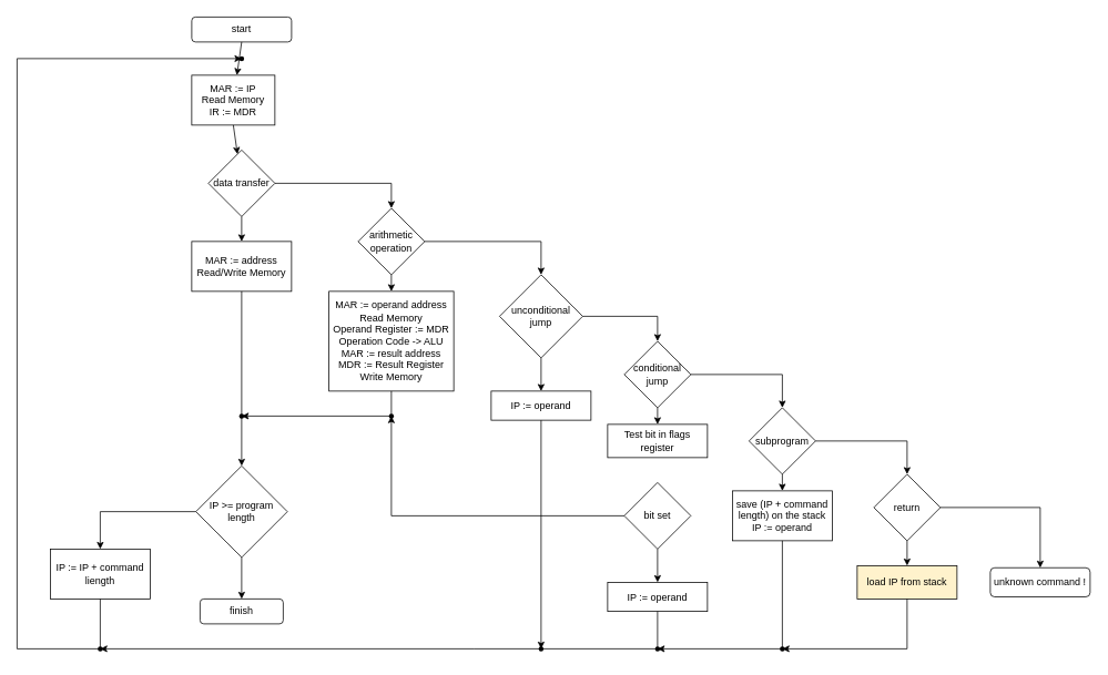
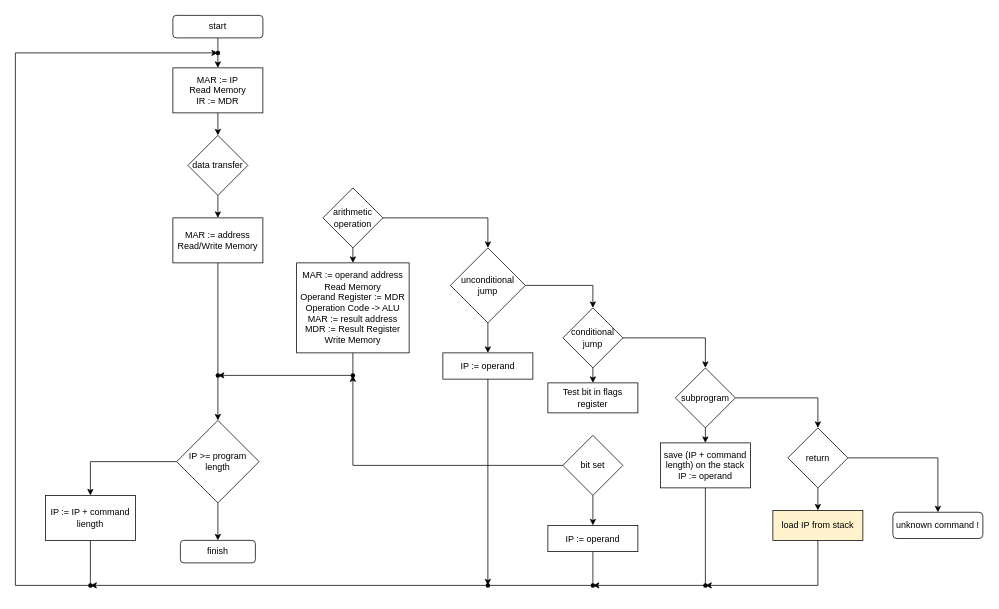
  <mxCell id="0" />
  <mxCell id="1" parent="0" />
  <mxCell id="2" value="start" style="rounded=1;whiteSpace=wrap;html=1;" vertex="1" parent="1"><mxGeometry x="230" y="20" width="120" height="30" as="geometry" /></mxCell>
- <mxCell id="3" value="MAR := IP&lt;br&gt;Read Memory&lt;br&gt;IR := MDR" style="rounded=0;whiteSpace=wrap;html=1;" vertex="1" parent="1"><mxGeometry x="230" y="90" width="100" height="60" as="geometry" /></mxCell>
+ <mxCell id="3" value="MAR := IP&lt;br&gt;Read Memory&lt;br&gt;IR := MDR" style="rounded=0;whiteSpace=wrap;html=1;" vertex="1" parent="1"><mxGeometry x="230" y="90" width="120" height="60" as="geometry" /></mxCell>
  <mxCell id="4" value="data transfer" style="rhombus;whiteSpace=wrap;html=1;" vertex="1" parent="1"><mxGeometry x="250" y="180" width="80" height="80" as="geometry" /></mxCell>
  <mxCell id="5" value="MAR := address&lt;br&gt;Read/Write Memory" style="rounded=0;whiteSpace=wrap;html=1;" vertex="1" parent="1"><mxGeometry x="230" y="290" width="120" height="60" as="geometry" /></mxCell>
  <mxCell id="6" value="IP &amp;gt;= program length" style="rhombus;whiteSpace=wrap;html=1;" vertex="1" parent="1"><mxGeometry x="235" y="560" width="110" height="110" as="geometry" /></mxCell>
  <mxCell id="7" value="" style="endArrow=classic;html=1;rounded=0;exitX=0.5;exitY=1;exitDx=0;exitDy=0;" edge="1" parent="1" source="2" target="3"><mxGeometry width="50" height="50" relative="1" as="geometry"><mxPoint x="690" y="310" as="sourcePoint" /><mxPoint x="740" y="260" as="targetPoint" /></mxGeometry></mxCell>
  <mxCell id="8" value="" style="endArrow=classic;html=1;rounded=0;exitX=0.5;exitY=1;exitDx=0;exitDy=0;" edge="1" parent="1" source="3" target="4"><mxGeometry width="50" height="50" relative="1" as="geometry"><mxPoint x="690" y="310" as="sourcePoint" /><mxPoint x="740" y="260" as="targetPoint" /></mxGeometry></mxCell>
  <mxCell id="9" value="" style="endArrow=classic;html=1;rounded=0;exitX=0.5;exitY=1;exitDx=0;exitDy=0;entryX=0.5;entryY=0;entryDx=0;entryDy=0;" edge="1" parent="1" source="4" target="5"><mxGeometry width="50" height="50" relative="1" as="geometry"><mxPoint x="690" y="310" as="sourcePoint" /><mxPoint x="740" y="260" as="targetPoint" /></mxGeometry></mxCell>
  <mxCell id="10" value="" style="endArrow=classic;html=1;rounded=0;exitX=0.5;exitY=1;exitDx=0;exitDy=0;entryX=0.5;entryY=0;entryDx=0;entryDy=0;" edge="1" parent="1" source="5" target="6"><mxGeometry width="50" height="50" relative="1" as="geometry"><mxPoint x="690" y="310" as="sourcePoint" /><mxPoint x="740" y="260" as="targetPoint" /></mxGeometry></mxCell>
  <mxCell id="11" value="IP := IP + command liength" style="rounded=0;whiteSpace=wrap;html=1;" vertex="1" parent="1"><mxGeometry x="60" y="660" width="120" height="60" as="geometry" /></mxCell>
  <mxCell id="12" value="" style="endArrow=classic;html=1;rounded=0;exitX=0;exitY=0.5;exitDx=0;exitDy=0;entryX=0.5;entryY=0;entryDx=0;entryDy=0;" edge="1" parent="1" source="6" target="11"><mxGeometry width="50" height="50" relative="1" as="geometry"><mxPoint x="150" y="415" as="sourcePoint" /><mxPoint x="200" y="365" as="targetPoint" /><Array as="points"><mxPoint x="120" y="615" /></Array></mxGeometry></mxCell>
  <mxCell id="13" value="" style="endArrow=classic;html=1;rounded=0;exitX=0.5;exitY=1;exitDx=0;exitDy=0;" edge="1" parent="1" source="11" target="52"><mxGeometry width="50" height="50" relative="1" as="geometry"><mxPoint x="-90" y="750" as="sourcePoint" /><mxPoint y="70" as="targetPoint" x="290" /><Array as="points"><mxPoint x="120" y="780" /><mxPoint x="20" y="780" /><mxPoint x="20" y="70" /></Array></mxGeometry></mxCell>
  <mxCell id="14" value="arithmetic operation" style="rhombus;whiteSpace=wrap;html=1;" vertex="1" parent="1"><mxGeometry x="430" y="250" width="80" height="80" as="geometry" /></mxCell>
- <mxCell id="15" value="" style="endArrow=classic;html=1;rounded=0;exitX=1;exitY=0.5;exitDx=0;exitDy=0;entryX=0.5;entryY=0;entryDx=0;entryDy=0;" edge="1" parent="1" source="4" target="14"><mxGeometry width="50" height="50" relative="1" as="geometry"><mxPoint x="560" y="310" as="sourcePoint" /><mxPoint x="470" y="240" as="targetPoint" /><Array as="points"><mxPoint x="470" y="220" /></Array></mxGeometry></mxCell>
  <mxCell id="16" value="MAR := operand address&lt;br&gt;Read Memory&lt;br&gt;Operand Register := MDR&lt;br&gt;Operation Code -&amp;gt; ALU&lt;br&gt;MAR := result address&lt;br&gt;MDR := Result Register&lt;br&gt;Write Memory" style="rounded=0;whiteSpace=wrap;html=1;" vertex="1" parent="1"><mxGeometry x="395" y="350" width="150" height="120" as="geometry" /></mxCell>
  <mxCell id="17" value="" style="endArrow=classic;html=1;rounded=0;exitX=0.5;exitY=1;exitDx=0;exitDy=0;" edge="1" parent="1" source="14" target="16"><mxGeometry width="50" height="50" relative="1" as="geometry"><mxPoint x="560" y="670" as="sourcePoint" /><mxPoint x="610" y="620" as="targetPoint" /></mxGeometry></mxCell>
  <mxCell id="18" value="" style="endArrow=classic;html=1;rounded=0;exitDx=0;exitDy=0;" edge="1" parent="1" source="48"><mxGeometry width="50" height="50" relative="1" as="geometry"><mxPoint x="560" y="400" as="sourcePoint" /><mxPoint y="500" as="targetPoint" x="290" /><Array as="points" /></mxGeometry></mxCell>
  <mxCell id="19" value="unconditional jump" style="rhombus;whiteSpace=wrap;html=1;" vertex="1" parent="1"><mxGeometry x="600" y="330" width="100" height="100" as="geometry" /></mxCell>
  <mxCell id="20" value="" style="endArrow=classic;html=1;rounded=0;exitX=1;exitY=0.5;exitDx=0;exitDy=0;entryX=0.5;entryY=0;entryDx=0;entryDy=0;" edge="1" parent="1" source="14" target="19"><mxGeometry width="50" height="50" relative="1" as="geometry"><mxPoint x="560" y="400" as="sourcePoint" /><mxPoint x="610" y="350" as="targetPoint" /><Array as="points"><mxPoint x="650" y="290" /></Array></mxGeometry></mxCell>
  <mxCell id="21" value="IP := operand" style="rounded=0;whiteSpace=wrap;html=1;" vertex="1" parent="1"><mxGeometry x="590" y="470" width="120" height="35" as="geometry" /></mxCell>
  <mxCell id="22" value="" style="endArrow=classic;html=1;rounded=0;entryX=0.5;entryY=0;entryDx=0;entryDy=0;exitX=0.5;exitY=1;exitDx=0;exitDy=0;" edge="1" parent="1" source="19" target="21"><mxGeometry width="50" height="50" relative="1" as="geometry"><mxPoint x="560" y="390" as="sourcePoint" /><mxPoint x="610" y="340" as="targetPoint" /></mxGeometry></mxCell>
  <mxCell id="23" value="conditional jump" style="rhombus;whiteSpace=wrap;html=1;" vertex="1" parent="1"><mxGeometry x="750" y="410" width="80" height="80" as="geometry" /></mxCell>
  <mxCell id="24" value="" style="endArrow=classic;html=1;rounded=0;exitX=1;exitY=0.5;exitDx=0;exitDy=0;entryX=0.5;entryY=0;entryDx=0;entryDy=0;" edge="1" parent="1" source="19" target="23"><mxGeometry width="50" height="50" relative="1" as="geometry"><mxPoint x="760" y="480" as="sourcePoint" /><mxPoint x="810" y="430" as="targetPoint" /><Array as="points"><mxPoint x="790" y="380" /></Array></mxGeometry></mxCell>
  <mxCell id="25" value="Test bit in flags register" style="rounded=0;whiteSpace=wrap;html=1;" vertex="1" parent="1"><mxGeometry x="730" y="510" width="120" height="40" as="geometry" /></mxCell>
  <mxCell id="26" value="" style="endArrow=classic;html=1;rounded=0;exitX=0.5;exitY=1;exitDx=0;exitDy=0;entryX=0.5;entryY=0;entryDx=0;entryDy=0;" edge="1" parent="1" source="23" target="25"><mxGeometry width="50" height="50" relative="1" as="geometry"><mxPoint x="760" y="480" as="sourcePoint" /><mxPoint x="810" y="430" as="targetPoint" /></mxGeometry></mxCell>
  <mxCell id="27" value="bit set" style="rhombus;whiteSpace=wrap;html=1;" vertex="1" parent="1"><mxGeometry x="750" y="580" width="80" height="80" as="geometry" /></mxCell>
  <mxCell id="28" value="IP := operand" style="rounded=0;whiteSpace=wrap;html=1;" vertex="1" parent="1"><mxGeometry x="730" y="700" width="120" height="35" as="geometry" /></mxCell>
  <mxCell id="29" value="" style="endArrow=classic;html=1;rounded=0;entryX=0.5;entryY=0;entryDx=0;entryDy=0;exitX=0.5;exitY=1;exitDx=0;exitDy=0;" edge="1" parent="1" target="28"><mxGeometry width="50" height="50" relative="1" as="geometry"><mxPoint x="790" y="660" as="sourcePoint" /><mxPoint x="750" y="570" as="targetPoint" /></mxGeometry></mxCell>
  <mxCell id="30" value="subprogram" style="rhombus;whiteSpace=wrap;html=1;" vertex="1" parent="1"><mxGeometry x="900" y="490" width="80" height="80" as="geometry" /></mxCell>
  <mxCell id="31" value="" style="endArrow=classic;html=1;rounded=0;exitX=1;exitY=0.5;exitDx=0;exitDy=0;entryX=0.5;entryY=0;entryDx=0;entryDy=0;" edge="1" parent="1" source="23" target="30"><mxGeometry width="50" height="50" relative="1" as="geometry"><mxPoint x="800" y="570" as="sourcePoint" /><mxPoint x="850" y="520" as="targetPoint" /><Array as="points"><mxPoint x="940" y="450" /></Array></mxGeometry></mxCell>
  <mxCell id="32" value="save (IP + command length) on the stack&lt;br&gt;IP := operand" style="rounded=0;whiteSpace=wrap;html=1;" vertex="1" parent="1"><mxGeometry x="880" y="590" width="120" height="60" as="geometry" /></mxCell>
  <mxCell id="33" value="" style="endArrow=classic;html=1;rounded=0;exitX=0.5;exitY=1;exitDx=0;exitDy=0;entryX=0.5;entryY=0;entryDx=0;entryDy=0;" edge="1" parent="1" source="30" target="32"><mxGeometry width="50" height="50" relative="1" as="geometry"><mxPoint x="800" y="570" as="sourcePoint" /><mxPoint x="850" y="520" as="targetPoint" /></mxGeometry></mxCell>
  <mxCell id="34" value="" style="endArrow=classic;html=1;rounded=0;exitDx=0;exitDy=0;" edge="1" parent="1" source="45"><mxGeometry width="50" height="50" relative="1" as="geometry"><mxPoint x="800" y="570" as="sourcePoint" /><mxPoint x="790" y="780" as="targetPoint" /><Array as="points" /></mxGeometry></mxCell>
  <mxCell id="35" value="return" style="rhombus;whiteSpace=wrap;html=1;" vertex="1" parent="1"><mxGeometry x="1050" y="570" width="80" height="80" as="geometry" /></mxCell>
  <mxCell id="36" value="" style="endArrow=classic;html=1;rounded=0;entryX=0.5;entryY=0;entryDx=0;entryDy=0;exitX=1;exitY=0.5;exitDx=0;exitDy=0;" edge="1" parent="1" source="30" target="35"><mxGeometry width="50" height="50" relative="1" as="geometry"><mxPoint x="870" y="570" as="sourcePoint" /><mxPoint x="920" y="520" as="targetPoint" /><Array as="points"><mxPoint x="1090" y="530" /></Array></mxGeometry></mxCell>
  <mxCell id="37" value="load IP from stack" style="rounded=0;whiteSpace=wrap;html=1;fillColor=#fff2cc;" vertex="1" parent="1"><mxGeometry x="1030" y="680" width="120" height="40" as="geometry" /></mxCell>
  <mxCell id="38" value="" style="endArrow=classic;html=1;rounded=0;exitX=0.5;exitY=1;exitDx=0;exitDy=0;entryX=0.5;entryY=0;entryDx=0;entryDy=0;" edge="1" parent="1" source="35" target="37"><mxGeometry width="50" height="50" relative="1" as="geometry"><mxPoint x="870" y="570" as="sourcePoint" /><mxPoint x="920" y="520" as="targetPoint" /></mxGeometry></mxCell>
  <mxCell id="39" value="" style="endArrow=classic;html=1;rounded=0;exitDx=0;exitDy=0;" edge="1" parent="1" source="43"><mxGeometry width="50" height="50" relative="1" as="geometry"><mxPoint x="1090" y="730" as="sourcePoint" /><mxPoint x="940" y="780" as="targetPoint" /><Array as="points" /></mxGeometry></mxCell>
  <mxCell id="40" value="finish" style="rounded=1;whiteSpace=wrap;html=1;" vertex="1" parent="1"><mxGeometry x="240" y="720" width="100" height="30" as="geometry" /></mxCell>
  <mxCell id="41" value="" style="endArrow=classic;html=1;rounded=0;exitX=0.5;exitY=1;exitDx=0;exitDy=0;entryX=0.5;entryY=0;entryDx=0;entryDy=0;" edge="1" parent="1" source="6" target="40"><mxGeometry width="50" height="50" relative="1" as="geometry"><mxPoint x="510" y="550" as="sourcePoint" /><mxPoint x="560" y="500" as="targetPoint" /></mxGeometry></mxCell>
  <mxCell id="42" value="" style="endArrow=classic;html=1;rounded=0;exitX=0.5;exitY=1;exitDx=0;exitDy=0;" edge="1" parent="1" source="37" target="43"><mxGeometry width="50" height="50" relative="1" as="geometry"><mxPoint x="1090" y="720" as="sourcePoint" /><mxPoint x="940" y="780" as="targetPoint" /><Array as="points"><mxPoint x="1090" y="780" /></Array></mxGeometry></mxCell>
  <mxCell id="43" value="" style="shape=waypoint;sketch=0;fillStyle=solid;size=6;pointerEvents=1;points=[];fillColor=none;resizable=0;rotatable=0;perimeter=centerPerimeter;snapToPoint=1;" vertex="1" parent="1"><mxGeometry x="930" y="770" width="20" height="20" as="geometry" /></mxCell>
  <mxCell id="44" value="" style="endArrow=classic;html=1;rounded=0;exitX=0.5;exitY=1;exitDx=0;exitDy=0;" edge="1" parent="1" source="32" target="45"><mxGeometry width="50" height="50" relative="1" as="geometry"><mxPoint x="940" y="650" as="sourcePoint" /><mxPoint x="790" y="780" as="targetPoint" /><Array as="points"><mxPoint x="940" y="780" /></Array></mxGeometry></mxCell>
  <mxCell id="45" value="" style="shape=waypoint;sketch=0;fillStyle=solid;size=6;pointerEvents=1;points=[];fillColor=none;resizable=0;rotatable=0;perimeter=centerPerimeter;snapToPoint=1;" vertex="1" parent="1"><mxGeometry x="780" y="770" width="20" height="20" as="geometry" /></mxCell>
  <mxCell id="46" value="" style="endArrow=classic;html=1;rounded=0;exitX=0.5;exitY=1;exitDx=0;exitDy=0;" edge="1" parent="1" source="28" target="51"><mxGeometry width="50" height="50" relative="1" as="geometry"><mxPoint x="790" y="735" as="sourcePoint" /><mxPoint x="120" y="780" as="targetPoint" /><Array as="points"><mxPoint x="790" y="780" /><mxPoint x="570" y="780" /></Array></mxGeometry></mxCell>
  <mxCell id="47" value="" style="endArrow=classic;html=1;rounded=0;exitX=0.5;exitY=1;exitDx=0;exitDy=0;" edge="1" parent="1" source="16" target="48"><mxGeometry width="50" height="50" relative="1" as="geometry"><mxPoint x="470" y="470" as="sourcePoint" /><mxPoint y="500" as="targetPoint" x="290" /><Array as="points"><mxPoint x="470" y="500" /></Array></mxGeometry></mxCell>
  <mxCell id="48" value="" style="shape=waypoint;sketch=0;fillStyle=solid;size=6;pointerEvents=1;points=[];fillColor=none;resizable=0;rotatable=0;perimeter=centerPerimeter;snapToPoint=1;" vertex="1" parent="1"><mxGeometry x="280" y="490" width="20" height="20" as="geometry" /></mxCell>
  <mxCell id="49" value="" style="endArrow=classic;html=1;rounded=0;exitX=0;exitY=0.5;exitDx=0;exitDy=0;" edge="1" parent="1" source="27" target="50"><mxGeometry width="50" height="50" relative="1" as="geometry"><mxPoint x="750" y="620" as="sourcePoint" /><mxPoint y="620" as="targetPoint" x="290" /><Array as="points"><mxPoint x="470" y="620" /></Array></mxGeometry></mxCell>
  <mxCell id="50" value="" style="shape=waypoint;sketch=0;fillStyle=solid;size=6;pointerEvents=1;points=[];fillColor=none;resizable=0;rotatable=0;perimeter=centerPerimeter;snapToPoint=1;" vertex="1" parent="1"><mxGeometry x="460" y="490" width="20" height="20" as="geometry" /></mxCell>
  <mxCell id="51" value="" style="shape=waypoint;sketch=0;fillStyle=solid;size=6;pointerEvents=1;points=[];fillColor=none;resizable=0;rotatable=0;perimeter=centerPerimeter;snapToPoint=1;" vertex="1" parent="1"><mxGeometry x="110" y="770" width="20" height="20" as="geometry" /></mxCell>
  <mxCell id="52" value="" style="shape=waypoint;sketch=0;fillStyle=solid;size=6;pointerEvents=1;points=[];fillColor=none;resizable=0;rotatable=0;perimeter=centerPerimeter;snapToPoint=1;" vertex="1" parent="1"><mxGeometry x="280" y="60" width="20" height="20" as="geometry" /></mxCell>
  <mxCell id="53" value="" style="endArrow=classic;html=1;rounded=0;exitDx=0;exitDy=0;" edge="1" parent="1" source="55"><mxGeometry width="50" height="50" relative="1" as="geometry"><mxPoint x="420" y="570" as="sourcePoint" /><mxPoint x="650" y="780" as="targetPoint" /></mxGeometry></mxCell>
  <mxCell id="54" value="" style="endArrow=classic;html=1;rounded=0;exitX=0.5;exitY=1;exitDx=0;exitDy=0;" edge="1" parent="1" source="21" target="55"><mxGeometry width="50" height="50" relative="1" as="geometry"><mxPoint x="650" y="505" as="sourcePoint" /><mxPoint x="650" y="780" as="targetPoint" /></mxGeometry></mxCell>
  <mxCell id="55" value="" style="shape=waypoint;sketch=0;fillStyle=solid;size=6;pointerEvents=1;points=[];fillColor=none;resizable=0;rotatable=0;perimeter=centerPerimeter;snapToPoint=1;" vertex="1" parent="1"><mxGeometry x="640" y="770" width="20" height="20" as="geometry" /></mxCell>
  <mxCell id="56" value="unknown command !" style="rounded=1;whiteSpace=wrap;html=1;" vertex="1" parent="1"><mxGeometry x="1190" y="682.5" width="120" height="35" as="geometry" /></mxCell>
  <mxCell id="57" value="" style="endArrow=classic;html=1;rounded=0;exitX=1;exitY=0.5;exitDx=0;exitDy=0;entryX=0.5;entryY=0;entryDx=0;entryDy=0;" edge="1" parent="1" source="35" target="56"><mxGeometry width="50" height="50" relative="1" as="geometry"><mxPoint x="730" y="520" as="sourcePoint" /><mxPoint x="1250" y="680" as="targetPoint" /><Array as="points"><mxPoint x="1250" y="610" /></Array></mxGeometry></mxCell>
